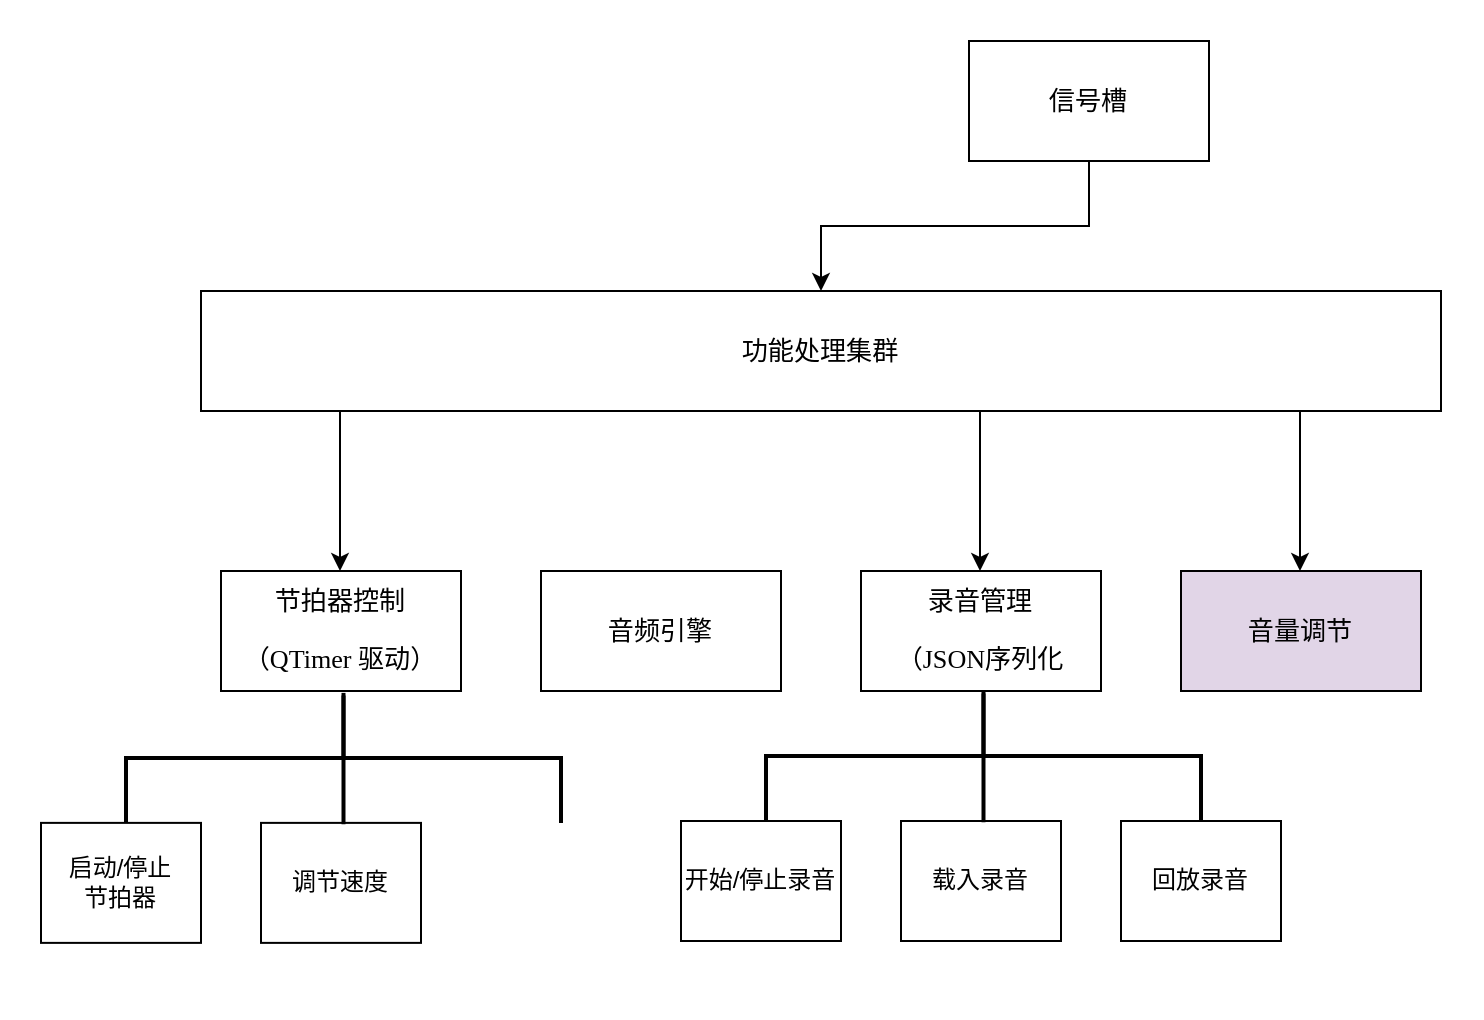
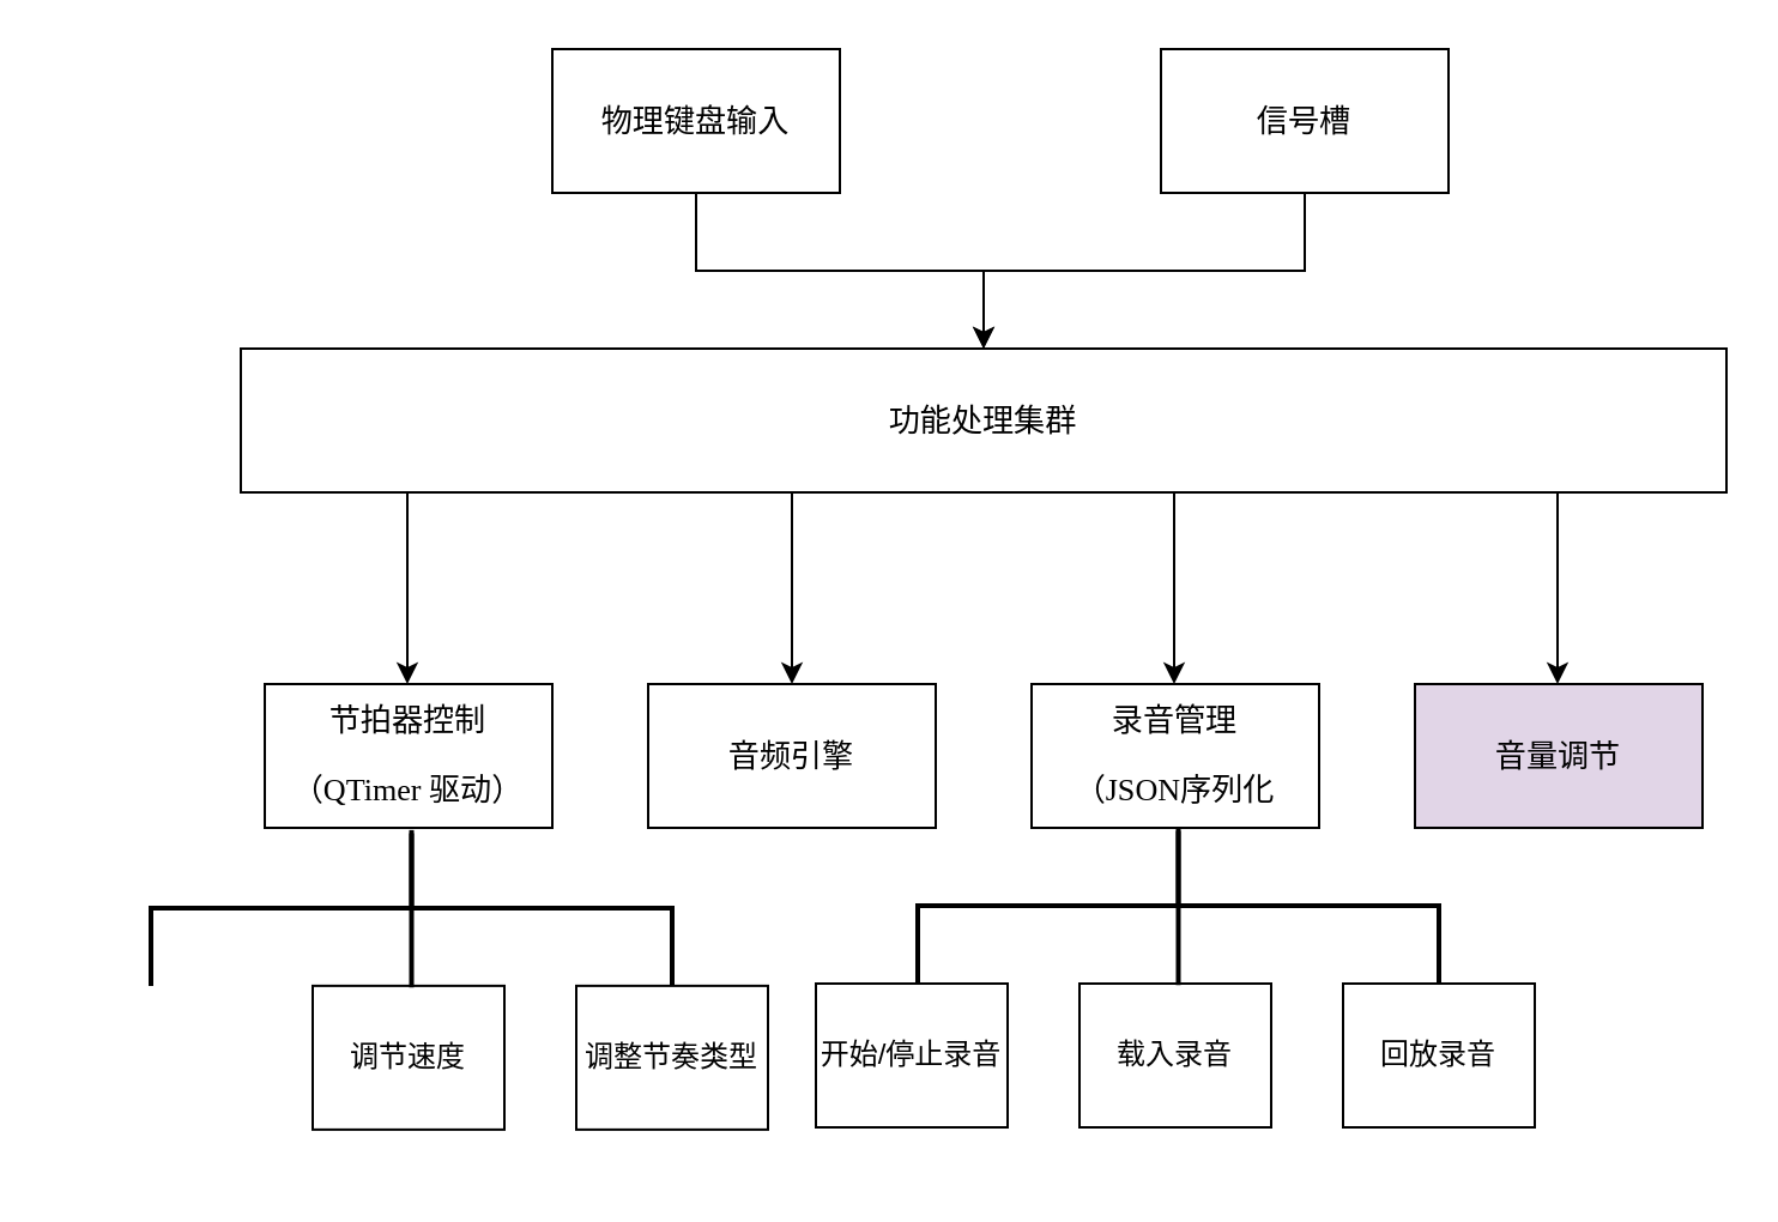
  <mxCell id="0" />
  <mxCell id="1" parent="0" />
+ <mxCell id="2" value="" style="edgeStyle=orthogonalEdgeStyle;rounded=0;orthogonalLoop=1;jettySize=auto;html=1;" edge="1" parent="1" source="3" target="5"><mxGeometry relative="1" as="geometry" /></mxCell>
+ <mxCell id="3" value="&lt;div&gt;&lt;pre style=&quot;font-size: 9.8pt;&quot;&gt;&lt;font face=&quot;Times New Roman&quot; style=&quot;color: rgb(0, 0, 0);&quot;&gt;物理键盘输入&lt;/font&gt;&lt;/pre&gt;&lt;/div&gt;" style="rounded=0;whiteSpace=wrap;html=1;" vertex="1" parent="1"><mxGeometry x="230" y="20" width="120" height="60" as="geometry" /></mxCell>
+ <mxCell id="4" value="" style="edgeStyle=orthogonalEdgeStyle;rounded=0;orthogonalLoop=1;jettySize=auto;html=1;" edge="1" parent="1" source="5" target="6"><mxGeometry relative="1" as="geometry"><Array as="points"><mxPoint x="330" y="230" /><mxPoint x="330" y="230" /></Array></mxGeometry></mxCell>
  <mxCell id="5" value="&lt;pre style=&quot;font-size: 9.8pt;&quot;&gt;&lt;font face=&quot;Times New Roman&quot;&gt;功能处理集群&lt;/font&gt;&lt;/pre&gt;" style="rounded=0;whiteSpace=wrap;html=1;" vertex="1" parent="1"><mxGeometry x="100" y="145" width="620" height="60" as="geometry" /></mxCell>
  <mxCell id="6" value="&lt;pre style=&quot;font-size: 9.8pt;&quot;&gt;&lt;font face=&quot;Times New Roman&quot;&gt;音频引擎&lt;/font&gt;&lt;/pre&gt;" style="rounded=0;whiteSpace=wrap;html=1;" vertex="1" parent="1"><mxGeometry x="270" y="285" width="120" height="60" as="geometry" /></mxCell>
  <mxCell id="7" value="&lt;pre style=&quot;font-size: 9.8pt;&quot;&gt;&lt;pre style=&quot;font-size: 9.8pt;&quot;&gt;&lt;font face=&quot;Times New Roman&quot;&gt;节拍器控制&lt;/font&gt;&lt;/pre&gt;&lt;pre style=&quot;font-size: 9.8pt;&quot;&gt;&lt;font face=&quot;Times New Roman&quot;&gt;（QTimer 驱动）&lt;/font&gt;&lt;/pre&gt;&lt;/pre&gt;" style="rounded=0;whiteSpace=wrap;html=1;" vertex="1" parent="1"><mxGeometry x="110" y="285" width="120" height="60" as="geometry" /></mxCell>
  <mxCell id="8" value="" style="edgeStyle=orthogonalEdgeStyle;rounded=0;orthogonalLoop=1;jettySize=auto;html=1;" edge="1" parent="1"><mxGeometry relative="1" as="geometry"><mxPoint x="169.5" y="205" as="sourcePoint" /><mxPoint x="169.5" y="285" as="targetPoint" /></mxGeometry></mxCell>
  <mxCell id="9" value="" style="edgeStyle=orthogonalEdgeStyle;rounded=0;orthogonalLoop=1;jettySize=auto;html=1;" edge="1" parent="1"><mxGeometry relative="1" as="geometry"><mxPoint x="489.5" y="205" as="sourcePoint" /><mxPoint x="489.5" y="285" as="targetPoint" /></mxGeometry></mxCell>
  <mxCell id="10" value="&lt;pre style=&quot;font-size: 9.8pt;&quot;&gt;&lt;font face=&quot;Times New Roman&quot;&gt;录音管理&lt;/font&gt;&lt;/pre&gt;&lt;pre style=&quot;font-size: 9.8pt;&quot;&gt;&lt;font face=&quot;Times New Roman&quot;&gt;（JSON序列化&lt;/font&gt;&lt;/pre&gt;" style="rounded=0;whiteSpace=wrap;html=1;" vertex="1" parent="1"><mxGeometry x="430" y="285" width="120" height="60" as="geometry" /></mxCell>
  <mxCell id="11" value="&lt;pre style=&quot;font-size: 9.8pt;&quot;&gt;&lt;font face=&quot;Times New Roman&quot;&gt;音量调节&lt;/font&gt;&lt;/pre&gt;" style="rounded=0;whiteSpace=wrap;html=1;fillColor=#e1d5e7;" vertex="1" parent="1"><mxGeometry x="590" y="285" width="120" height="60" as="geometry" /></mxCell>
  <mxCell id="12" value="" style="edgeStyle=orthogonalEdgeStyle;rounded=0;orthogonalLoop=1;jettySize=auto;html=1;" edge="1" parent="1"><mxGeometry relative="1" as="geometry"><mxPoint x="649.5" y="205" as="sourcePoint" /><mxPoint x="649.5" y="285" as="targetPoint" /></mxGeometry></mxCell>
  <mxCell id="13" value="" style="edgeStyle=orthogonalEdgeStyle;rounded=0;orthogonalLoop=1;jettySize=auto;html=1;" edge="1" parent="1" source="14" target="5"><mxGeometry relative="1" as="geometry" /></mxCell>
  <mxCell id="14" value="&lt;div&gt;&lt;pre style=&quot;font-size: 9.8pt;&quot;&gt;&lt;font face=&quot;Times New Roman&quot; style=&quot;color: rgb(0, 0, 0);&quot;&gt;信号槽&lt;/font&gt;&lt;/pre&gt;&lt;/div&gt;" style="rounded=0;whiteSpace=wrap;html=1;" vertex="1" parent="1"><mxGeometry x="484" y="20" width="120" height="60" as="geometry" /></mxCell>
  <mxCell id="15" value="开始/停止录音" style="rounded=0;whiteSpace=wrap;html=1;" vertex="1" parent="1"><mxGeometry x="340" y="410" width="80" height="60" as="geometry" /></mxCell>
  <mxCell id="16" value="载入录音" style="rounded=0;whiteSpace=wrap;html=1;" vertex="1" parent="1"><mxGeometry x="450" y="410" width="80" height="60" as="geometry" /></mxCell>
  <mxCell id="17" value="回放录音" style="rounded=0;whiteSpace=wrap;html=1;" vertex="1" parent="1"><mxGeometry x="560" y="410" width="80" height="60" as="geometry" /></mxCell>
  <mxCell id="18" value="" style="strokeWidth=2;html=1;shape=mxgraph.flowchart.annotation_2;align=left;labelPosition=right;pointerEvents=1;rotation=90;" vertex="1" parent="1"><mxGeometry x="458.75" y="268.75" width="65" height="217.5" as="geometry" /></mxCell>
  <mxCell id="19" value="" style="line;strokeWidth=2;html=1;rotation=90;" vertex="1" parent="1"><mxGeometry x="459.07" y="373.44" width="64.37" height="10" as="geometry" /></mxCell>
- <mxCell id="20" value="启动/停止&lt;div&gt;节拍器&lt;/div&gt;" style="rounded=0;whiteSpace=wrap;html=1;" vertex="1" parent="1"><mxGeometry x="20" y="410.94" width="80" height="60" as="geometry" /></mxCell>
  <mxCell id="21" value="调节速度" style="rounded=0;whiteSpace=wrap;html=1;" vertex="1" parent="1"><mxGeometry x="130" y="410.94" width="80" height="60" as="geometry" /></mxCell>
+ <mxCell id="22" value="调整节奏类型" style="rounded=0;whiteSpace=wrap;html=1;" vertex="1" parent="1"><mxGeometry x="240" y="410.94" width="80" height="60" as="geometry" /></mxCell>
  <mxCell id="23" value="" style="strokeWidth=2;html=1;shape=mxgraph.flowchart.annotation_2;align=left;labelPosition=right;pointerEvents=1;rotation=90;" vertex="1" parent="1"><mxGeometry x="138.75" y="269.69" width="65" height="217.5" as="geometry" /></mxCell>
  <mxCell id="24" value="" style="line;strokeWidth=2;html=1;rotation=90;" vertex="1" parent="1"><mxGeometry x="139.07" y="374.38" width="64.37" height="10" as="geometry" /></mxCell>
